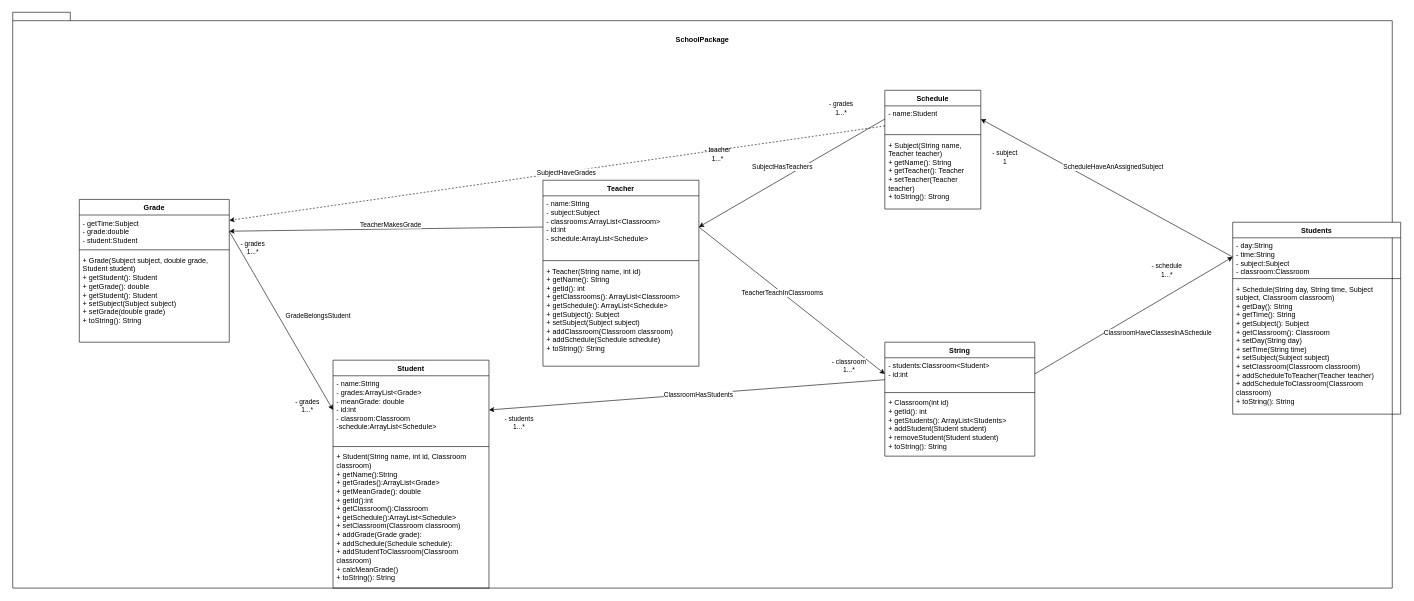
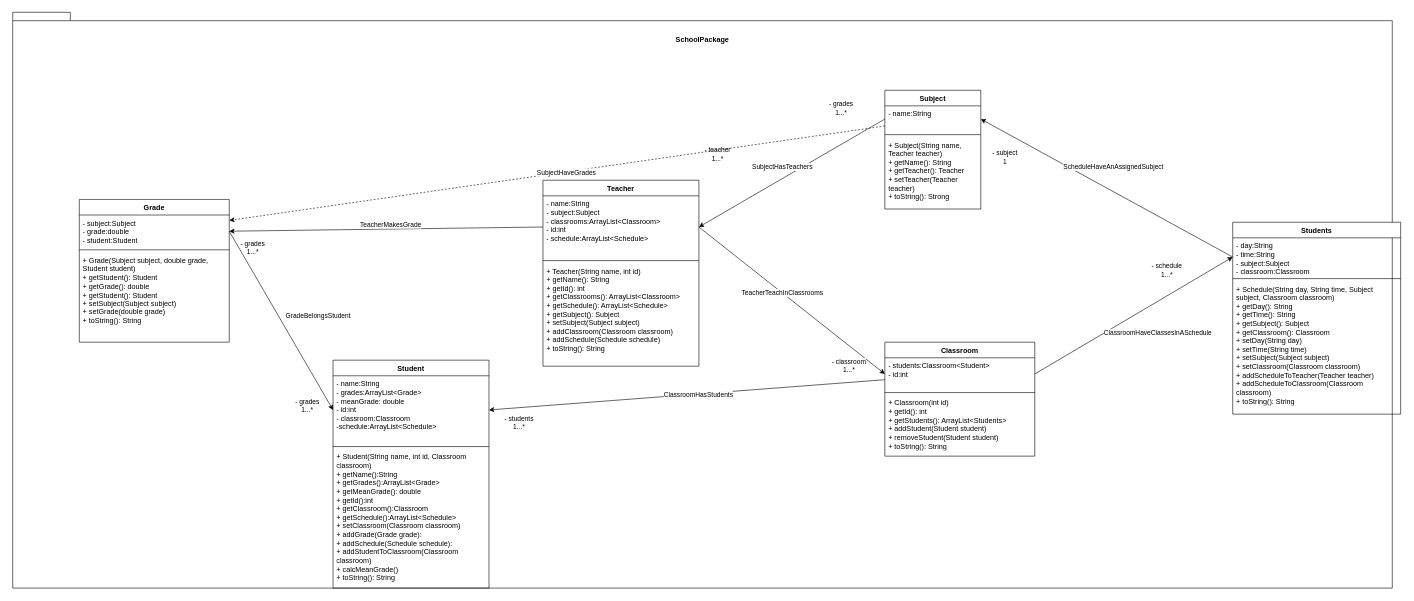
  <mxCell id="0" />
  <mxCell id="1" parent="0" />
  <mxCell id="2" value="SchoolPackage&lt;div&gt;&lt;br&gt;&lt;/div&gt;&lt;div&gt;&lt;br&gt;&lt;/div&gt;&lt;div&gt;&lt;br&gt;&lt;/div&gt;&lt;div&gt;&lt;br&gt;&lt;/div&gt;&lt;div&gt;&lt;br&gt;&lt;/div&gt;&lt;div&gt;&lt;br&gt;&lt;/div&gt;&lt;div&gt;&lt;br&gt;&lt;/div&gt;&lt;div&gt;&lt;br&gt;&lt;/div&gt;&lt;div&gt;&lt;br&gt;&lt;/div&gt;&lt;div&gt;&lt;br&gt;&lt;/div&gt;&lt;div&gt;&lt;br&gt;&lt;/div&gt;&lt;div&gt;&lt;br&gt;&lt;/div&gt;&lt;div&gt;&lt;br&gt;&lt;/div&gt;&lt;div&gt;&lt;br&gt;&lt;/div&gt;&lt;div&gt;&lt;br&gt;&lt;/div&gt;&lt;div&gt;&lt;br&gt;&lt;/div&gt;&lt;div&gt;&lt;br&gt;&lt;/div&gt;&lt;div&gt;&lt;br&gt;&lt;/div&gt;&lt;div&gt;&lt;br&gt;&lt;/div&gt;&lt;div&gt;&lt;br&gt;&lt;/div&gt;&lt;div&gt;&lt;br&gt;&lt;/div&gt;&lt;div&gt;&lt;br&gt;&lt;/div&gt;&lt;div&gt;&lt;br&gt;&lt;/div&gt;&lt;div&gt;&lt;br&gt;&lt;/div&gt;&lt;div&gt;&lt;br&gt;&lt;/div&gt;&lt;div&gt;&lt;br&gt;&lt;/div&gt;&lt;div&gt;&lt;br&gt;&lt;/div&gt;&lt;div&gt;&lt;br&gt;&lt;/div&gt;&lt;div&gt;&lt;br&gt;&lt;/div&gt;&lt;div&gt;&lt;br&gt;&lt;/div&gt;&lt;div&gt;&lt;br&gt;&lt;/div&gt;&lt;div&gt;&lt;br&gt;&lt;/div&gt;&lt;div&gt;&lt;br&gt;&lt;/div&gt;&lt;div&gt;&lt;br&gt;&lt;/div&gt;&lt;div&gt;&lt;br&gt;&lt;/div&gt;&lt;div&gt;&lt;br&gt;&lt;/div&gt;&lt;div&gt;&lt;br&gt;&lt;/div&gt;&lt;div&gt;&lt;br&gt;&lt;/div&gt;&lt;div&gt;&lt;br&gt;&lt;/div&gt;&lt;div&gt;&lt;br&gt;&lt;/div&gt;&lt;div&gt;&lt;br&gt;&lt;/div&gt;&lt;div&gt;&lt;br&gt;&lt;/div&gt;&lt;div&gt;&lt;br&gt;&lt;/div&gt;&lt;div&gt;&lt;br&gt;&lt;/div&gt;&lt;div&gt;&lt;br&gt;&lt;/div&gt;&lt;div&gt;&lt;br&gt;&lt;/div&gt;&lt;div&gt;&lt;br&gt;&lt;/div&gt;&lt;div&gt;&lt;br&gt;&lt;/div&gt;&lt;div&gt;&lt;br&gt;&lt;/div&gt;&lt;div&gt;&lt;br&gt;&lt;/div&gt;&lt;div&gt;&lt;br&gt;&lt;/div&gt;&lt;div&gt;&lt;br&gt;&lt;/div&gt;&lt;div&gt;&lt;br&gt;&lt;/div&gt;&lt;div&gt;&lt;br&gt;&lt;/div&gt;&lt;div&gt;&lt;br&gt;&lt;/div&gt;&lt;div&gt;&lt;br&gt;&lt;/div&gt;&lt;div&gt;&lt;br&gt;&lt;/div&gt;&lt;div&gt;&lt;br&gt;&lt;/div&gt;&lt;div&gt;&lt;br&gt;&lt;/div&gt;&lt;div&gt;&lt;br&gt;&lt;/div&gt;&lt;div&gt;&lt;br&gt;&lt;/div&gt;" style="shape=folder;fontStyle=1;spacingTop=10;tabWidth=40;tabHeight=14;tabPosition=left;html=1;whiteSpace=wrap;" parent="1" vertex="1"><mxGeometry x="20" y="20" width="2300" height="960" as="geometry" /></mxCell>
- <mxCell id="3" value="String" style="swimlane;fontStyle=1;align=center;verticalAlign=top;childLayout=stackLayout;horizontal=1;startSize=26;horizontalStack=0;resizeParent=1;resizeParentMax=0;resizeLast=0;collapsible=1;marginBottom=0;whiteSpace=wrap;html=1;" parent="1" vertex="1"><mxGeometry x="1474" y="570" width="250" height="190" as="geometry" /></mxCell>
+ <mxCell id="3" value="Classroom" style="swimlane;fontStyle=1;align=center;verticalAlign=top;childLayout=stackLayout;horizontal=1;startSize=26;horizontalStack=0;resizeParent=1;resizeParentMax=0;resizeLast=0;collapsible=1;marginBottom=0;whiteSpace=wrap;html=1;" parent="1" vertex="1"><mxGeometry x="1474" y="570" width="250" height="190" as="geometry" /></mxCell>
  <mxCell id="4" value="&lt;div&gt;- students:Classroom&amp;lt;Student&amp;gt;&lt;/div&gt;&lt;div&gt;- id:int&lt;/div&gt;" style="text;strokeColor=none;fillColor=none;align=left;verticalAlign=top;spacingLeft=4;spacingRight=4;overflow=hidden;rotatable=0;points=[[0,0.5],[1,0.5]];portConstraint=eastwest;whiteSpace=wrap;html=1;" parent="3" vertex="1"><mxGeometry y="26" width="250" height="54" as="geometry" /></mxCell>
  <mxCell id="5" value="" style="line;strokeWidth=1;fillColor=none;align=left;verticalAlign=middle;spacingTop=-1;spacingLeft=3;spacingRight=3;rotatable=0;labelPosition=right;points=[];portConstraint=eastwest;strokeColor=inherit;" parent="3" vertex="1"><mxGeometry y="80" width="250" height="8" as="geometry" /></mxCell>
  <mxCell id="6" value="&lt;div&gt;+ Classroom(int id)&lt;/div&gt;&lt;div&gt;+ getId(): int&lt;/div&gt;&lt;div&gt;+ getStudents(): ArrayList&amp;lt;Students&amp;gt;&lt;/div&gt;&lt;div&gt;+ addStudent(Student student)&lt;/div&gt;&lt;div&gt;+ removeStudent(Student student)&lt;/div&gt;&lt;div&gt;+ toString(): String&lt;/div&gt;" style="text;strokeColor=none;fillColor=none;align=left;verticalAlign=top;spacingLeft=4;spacingRight=4;overflow=hidden;rotatable=0;points=[[0,0.5],[1,0.5]];portConstraint=eastwest;whiteSpace=wrap;html=1;" parent="3" vertex="1"><mxGeometry y="88" width="250" height="102" as="geometry" /></mxCell>
- <mxCell id="7" value="Schedule" style="swimlane;fontStyle=1;align=center;verticalAlign=top;childLayout=stackLayout;horizontal=1;startSize=26;horizontalStack=0;resizeParent=1;resizeParentMax=0;resizeLast=0;collapsible=1;marginBottom=0;whiteSpace=wrap;html=1;" parent="1" vertex="1"><mxGeometry x="1474" y="150" width="160" height="198" as="geometry" /></mxCell>
- <mxCell id="8" value="&lt;div&gt;- name:Student&lt;/div&gt;" style="text;strokeColor=none;fillColor=none;align=left;verticalAlign=top;spacingLeft=4;spacingRight=4;overflow=hidden;rotatable=0;points=[[0,0.5],[1,0.5]];portConstraint=eastwest;whiteSpace=wrap;html=1;" parent="7" vertex="1"><mxGeometry y="26" width="160" height="44" as="geometry" /></mxCell>
+ <mxCell id="7" value="Subject" style="swimlane;fontStyle=1;align=center;verticalAlign=top;childLayout=stackLayout;horizontal=1;startSize=26;horizontalStack=0;resizeParent=1;resizeParentMax=0;resizeLast=0;collapsible=1;marginBottom=0;whiteSpace=wrap;html=1;" parent="1" vertex="1"><mxGeometry x="1474" y="150" width="160" height="198" as="geometry" /></mxCell>
+ <mxCell id="8" value="&lt;div&gt;- name:String&lt;/div&gt;" style="text;strokeColor=none;fillColor=none;align=left;verticalAlign=top;spacingLeft=4;spacingRight=4;overflow=hidden;rotatable=0;points=[[0,0.5],[1,0.5]];portConstraint=eastwest;whiteSpace=wrap;html=1;" parent="7" vertex="1"><mxGeometry y="26" width="160" height="44" as="geometry" /></mxCell>
  <mxCell id="9" value="" style="line;strokeWidth=1;fillColor=none;align=left;verticalAlign=middle;spacingTop=-1;spacingLeft=3;spacingRight=3;rotatable=0;labelPosition=right;points=[];portConstraint=eastwest;strokeColor=inherit;" parent="7" vertex="1"><mxGeometry y="70" width="160" height="8" as="geometry" /></mxCell>
  <mxCell id="10" value="&lt;div&gt;+ Subject(String name, Teacher teacher)&lt;/div&gt;&lt;div&gt;+ getName(): String&lt;/div&gt;&lt;div&gt;+ getTeacher(): Teacher&lt;/div&gt;&lt;div&gt;+ setTeacher(Teacher teacher)&lt;/div&gt;&lt;div&gt;+ toString(): Strong&lt;/div&gt;" style="text;strokeColor=none;fillColor=none;align=left;verticalAlign=top;spacingLeft=4;spacingRight=4;overflow=hidden;rotatable=0;points=[[0,0.5],[1,0.5]];portConstraint=eastwest;whiteSpace=wrap;html=1;" parent="7" vertex="1"><mxGeometry y="78" width="160" height="120" as="geometry" /></mxCell>
  <mxCell id="11" value="Students" style="swimlane;fontStyle=1;align=center;verticalAlign=top;childLayout=stackLayout;horizontal=1;startSize=26;horizontalStack=0;resizeParent=1;resizeParentMax=0;resizeLast=0;collapsible=1;marginBottom=0;whiteSpace=wrap;html=1;" parent="1" vertex="1"><mxGeometry x="2054" y="370" width="280" height="320" as="geometry" /></mxCell>
  <mxCell id="12" value="&lt;div&gt;- day:String&lt;/div&gt;&lt;div&gt;- time:String&lt;/div&gt;&lt;div&gt;- subject:Subject&lt;/div&gt;&lt;div&gt;- classroom:Classroom&lt;/div&gt;" style="text;strokeColor=none;fillColor=none;align=left;verticalAlign=top;spacingLeft=4;spacingRight=4;overflow=hidden;rotatable=0;points=[[0,0.5],[1,0.5]];portConstraint=eastwest;whiteSpace=wrap;html=1;" parent="11" vertex="1"><mxGeometry y="26" width="280" height="64" as="geometry" /></mxCell>
  <mxCell id="13" value="" style="line;strokeWidth=1;fillColor=none;align=left;verticalAlign=middle;spacingTop=-1;spacingLeft=3;spacingRight=3;rotatable=0;labelPosition=right;points=[];portConstraint=eastwest;strokeColor=inherit;" parent="11" vertex="1"><mxGeometry y="90" width="280" height="8" as="geometry" /></mxCell>
  <mxCell id="14" value="&lt;div&gt;+ Schedule(String day, String time, Subject subject, Classroom classroom)&lt;/div&gt;&lt;div&gt;+ getDay(): String&lt;/div&gt;&lt;div&gt;+ getTime(): String&lt;/div&gt;&lt;div&gt;+ getSubject(): Subject&lt;/div&gt;&lt;div&gt;+ getClassroom(): Classroom&lt;/div&gt;&lt;div&gt;+ setDay(String day)&lt;/div&gt;&lt;div&gt;+ setTime(String time)&lt;/div&gt;&lt;div&gt;+ setSubject(Subject subject)&lt;/div&gt;&lt;div&gt;+ setClassroom(Classroom classroom)&lt;/div&gt;&lt;div&gt;+ addScheduleToTeacher(Teacher teacher)&lt;/div&gt;&lt;div&gt;+ addScheduleToClassroom(Classroom classroom)&lt;/div&gt;&lt;div&gt;+ toString(): String&lt;/div&gt;" style="text;strokeColor=none;fillColor=none;align=left;verticalAlign=top;spacingLeft=4;spacingRight=4;overflow=hidden;rotatable=0;points=[[0,0.5],[1,0.5]];portConstraint=eastwest;whiteSpace=wrap;html=1;" parent="11" vertex="1"><mxGeometry y="98" width="280" height="222" as="geometry" /></mxCell>
  <mxCell id="15" value="Grade" style="swimlane;fontStyle=1;align=center;verticalAlign=top;childLayout=stackLayout;horizontal=1;startSize=26;horizontalStack=0;resizeParent=1;resizeParentMax=0;resizeLast=0;collapsible=1;marginBottom=0;whiteSpace=wrap;html=1;" parent="1" vertex="1"><mxGeometry x="131" y="332" width="250" height="238" as="geometry" /></mxCell>
- <mxCell id="16" value="&lt;div&gt;- getTime:Subject&lt;/div&gt;&lt;div&gt;- grade:double&lt;/div&gt;&lt;div&gt;- student:Student&lt;/div&gt;" style="text;strokeColor=none;fillColor=none;align=left;verticalAlign=top;spacingLeft=4;spacingRight=4;overflow=hidden;rotatable=0;points=[[0,0.5],[1,0.5]];portConstraint=eastwest;whiteSpace=wrap;html=1;" parent="15" vertex="1"><mxGeometry y="26" width="250" height="54" as="geometry" /></mxCell>
+ <mxCell id="16" value="&lt;div&gt;- subject:Subject&lt;/div&gt;&lt;div&gt;- grade:double&lt;/div&gt;&lt;div&gt;- student:Student&lt;/div&gt;" style="text;strokeColor=none;fillColor=none;align=left;verticalAlign=top;spacingLeft=4;spacingRight=4;overflow=hidden;rotatable=0;points=[[0,0.5],[1,0.5]];portConstraint=eastwest;whiteSpace=wrap;html=1;" parent="15" vertex="1"><mxGeometry y="26" width="250" height="54" as="geometry" /></mxCell>
  <mxCell id="17" value="" style="line;strokeWidth=1;fillColor=none;align=left;verticalAlign=middle;spacingTop=-1;spacingLeft=3;spacingRight=3;rotatable=0;labelPosition=right;points=[];portConstraint=eastwest;strokeColor=inherit;" parent="15" vertex="1"><mxGeometry y="80" width="250" height="8" as="geometry" /></mxCell>
  <mxCell id="18" value="&lt;div&gt;+ Grade(Subject subject, double grade, Student student)&lt;/div&gt;&lt;div&gt;+ getStudent(): Student&lt;/div&gt;&lt;div&gt;+ getGrade(): double&lt;/div&gt;&lt;div&gt;+ getStudent(): Student&lt;/div&gt;&lt;div&gt;+ setSubject(Subject subject)&lt;/div&gt;&lt;div&gt;+ setGrade(double grade)&lt;/div&gt;&lt;div&gt;+ toString(): String&lt;/div&gt;" style="text;strokeColor=none;fillColor=none;align=left;verticalAlign=top;spacingLeft=4;spacingRight=4;overflow=hidden;rotatable=0;points=[[0,0.5],[1,0.5]];portConstraint=eastwest;whiteSpace=wrap;html=1;" parent="15" vertex="1"><mxGeometry y="88" width="250" height="150" as="geometry" /></mxCell>
  <mxCell id="19" value="Teacher" style="swimlane;fontStyle=1;align=center;verticalAlign=top;childLayout=stackLayout;horizontal=1;startSize=26;horizontalStack=0;resizeParent=1;resizeParentMax=0;resizeLast=0;collapsible=1;marginBottom=0;whiteSpace=wrap;html=1;" parent="1" vertex="1"><mxGeometry x="904" y="300" width="260" height="310" as="geometry" /></mxCell>
  <mxCell id="20" value="&lt;div&gt;- name:String&lt;/div&gt;&lt;div&gt;- subject:Subject&lt;/div&gt;&lt;div&gt;- classrooms:ArrayList&amp;lt;Classroom&amp;gt;&lt;/div&gt;&lt;div&gt;- id:int&lt;/div&gt;&lt;div&gt;- schedule:ArrayList&amp;lt;Schedule&amp;gt;&lt;/div&gt;" style="text;strokeColor=none;fillColor=none;align=left;verticalAlign=top;spacingLeft=4;spacingRight=4;overflow=hidden;rotatable=0;points=[[0,0.5],[1,0.5]];portConstraint=eastwest;whiteSpace=wrap;html=1;" parent="19" vertex="1"><mxGeometry y="26" width="260" height="104" as="geometry" /></mxCell>
  <mxCell id="21" value="" style="line;strokeWidth=1;fillColor=none;align=left;verticalAlign=middle;spacingTop=-1;spacingLeft=3;spacingRight=3;rotatable=0;labelPosition=right;points=[];portConstraint=eastwest;strokeColor=inherit;" parent="19" vertex="1"><mxGeometry y="130" width="260" height="8" as="geometry" /></mxCell>
  <mxCell id="22" value="&lt;div&gt;+ Teacher(String name, int id)&lt;/div&gt;&lt;div&gt;+ getName(): String&lt;/div&gt;&lt;div&gt;+ getId(): int&lt;/div&gt;&lt;div&gt;+ getClassrooms(): ArrayList&amp;lt;Classroom&amp;gt;&lt;/div&gt;&lt;div&gt;+ getSchedule(): ArrayList&amp;lt;Schedule&amp;gt;&lt;/div&gt;&lt;div&gt;+ getSubject(): Subject&lt;/div&gt;&lt;div&gt;+ setSubject(Subject subject)&lt;/div&gt;&lt;div&gt;+ addClassroom(Classroom classroom)&lt;/div&gt;&lt;div&gt;+ addSchedule(Schedule schedule)&lt;/div&gt;&lt;div&gt;+ toString(): String&lt;/div&gt;" style="text;strokeColor=none;fillColor=none;align=left;verticalAlign=top;spacingLeft=4;spacingRight=4;overflow=hidden;rotatable=0;points=[[0,0.5],[1,0.5]];portConstraint=eastwest;whiteSpace=wrap;html=1;" parent="19" vertex="1"><mxGeometry y="138" width="260" height="172" as="geometry" /></mxCell>
  <mxCell id="23" value="Student" style="swimlane;fontStyle=1;align=center;verticalAlign=top;childLayout=stackLayout;horizontal=1;startSize=26;horizontalStack=0;resizeParent=1;resizeParentMax=0;resizeLast=0;collapsible=1;marginBottom=0;whiteSpace=wrap;html=1;" parent="1" vertex="1"><mxGeometry x="554" y="600" width="260" height="380" as="geometry" /></mxCell>
  <mxCell id="24" value="&lt;div&gt;- name:String&lt;/div&gt;&lt;div&gt;- grades:ArrayList&amp;lt;Grade&amp;gt;&lt;/div&gt;&lt;div&gt;- meanGrade: double&lt;/div&gt;&lt;div&gt;- id:int&lt;/div&gt;&lt;div&gt;- classroom:Classroom&lt;/div&gt;&lt;div&gt;-schedule:ArrayList&amp;lt;Schedule&amp;gt;&lt;/div&gt;" style="text;strokeColor=none;fillColor=none;align=left;verticalAlign=top;spacingLeft=4;spacingRight=4;overflow=hidden;rotatable=0;points=[[0,0.5],[1,0.5]];portConstraint=eastwest;whiteSpace=wrap;html=1;" parent="23" vertex="1"><mxGeometry y="26" width="260" height="114" as="geometry" /></mxCell>
  <mxCell id="25" value="" style="line;strokeWidth=1;fillColor=none;align=left;verticalAlign=middle;spacingTop=-1;spacingLeft=3;spacingRight=3;rotatable=0;labelPosition=right;points=[];portConstraint=eastwest;strokeColor=inherit;" parent="23" vertex="1"><mxGeometry y="140" width="260" height="8" as="geometry" /></mxCell>
  <mxCell id="26" value="&lt;div&gt;+ Student(String name, int id, Classroom classroom)&lt;/div&gt;&lt;div&gt;+ getName():String&lt;/div&gt;&lt;div&gt;+ getGrades():ArrayList&amp;lt;Grade&amp;gt;&lt;/div&gt;&lt;div&gt;+ getMeanGrade(): double&lt;/div&gt;&lt;div&gt;+ getId():int&lt;/div&gt;&lt;div&gt;+ getClassroom():Classroom&lt;/div&gt;&lt;div&gt;+ getSchedule():ArrayList&amp;lt;Schedule&amp;gt;&lt;/div&gt;&lt;div&gt;+ setClassroom(Classroom classroom)&lt;/div&gt;&lt;div&gt;+ addGrade(Grade grade):&lt;/div&gt;&lt;div&gt;+ addSchedule(Schedule schedule):&lt;/div&gt;&lt;div&gt;+ addStudentToClassroom(Classroom classroom)&lt;/div&gt;&lt;div&gt;+ calcMeanGrade()&lt;/div&gt;&lt;div&gt;+ toString(): String&lt;/div&gt;" style="text;strokeColor=none;fillColor=none;align=left;verticalAlign=top;spacingLeft=4;spacingRight=4;overflow=hidden;rotatable=0;points=[[0,0.5],[1,0.5]];portConstraint=eastwest;whiteSpace=wrap;html=1;" parent="23" vertex="1"><mxGeometry y="148" width="260" height="232" as="geometry" /></mxCell>
  <mxCell id="27" style="edgeStyle=none;html=1;entryX=1;entryY=0.5;entryDx=0;entryDy=0;exitX=0;exitY=0.5;exitDx=0;exitDy=0;" parent="1" source="8" target="20" edge="1"><mxGeometry relative="1" as="geometry" /></mxCell>
  <mxCell id="28" value="SubjectHasTeachers" style="edgeLabel;html=1;align=center;verticalAlign=middle;resizable=0;points=[];" parent="27" vertex="1" connectable="0"><mxGeometry x="0.105" relative="1" as="geometry"><mxPoint y="-20" as="offset" /></mxGeometry></mxCell>
  <mxCell id="29" value="- teacher&lt;br&gt;1...*" style="edgeLabel;html=1;align=center;verticalAlign=middle;resizable=0;points=[];" parent="27" vertex="1" connectable="0"><mxGeometry x="-0.731" relative="1" as="geometry"><mxPoint x="-238" y="34" as="offset" /></mxGeometry></mxCell>
  <mxCell id="30" style="edgeStyle=none;html=1;entryX=0;entryY=0.5;entryDx=0;entryDy=0;exitX=1;exitY=0.5;exitDx=0;exitDy=0;" parent="1" source="4" target="12" edge="1"><mxGeometry relative="1" as="geometry" /></mxCell>
  <mxCell id="31" value="ClassroomHaveClassesInASchedule" style="edgeLabel;html=1;align=center;verticalAlign=middle;resizable=0;points=[];" parent="30" vertex="1" connectable="0"><mxGeometry x="0.103" y="3" relative="1" as="geometry"><mxPoint x="24" y="41" as="offset" /></mxGeometry></mxCell>
  <mxCell id="32" value="- schedule&lt;br&gt;1...*" style="edgeLabel;html=1;align=center;verticalAlign=middle;resizable=0;points=[];" parent="30" vertex="1" connectable="0"><mxGeometry x="-0.86" y="3" relative="1" as="geometry"><mxPoint x="198" y="-157" as="offset" /></mxGeometry></mxCell>
  <mxCell id="33" style="edgeStyle=none;html=1;entryX=1;entryY=0.5;entryDx=0;entryDy=0;exitX=0;exitY=0.5;exitDx=0;exitDy=0;" parent="1" source="12" target="8" edge="1"><mxGeometry relative="1" as="geometry" /></mxCell>
  <mxCell id="34" value="ScheduleHaveAnAssignedSubject" style="edgeLabel;html=1;align=center;verticalAlign=middle;resizable=0;points=[];" parent="33" vertex="1" connectable="0"><mxGeometry x="0.174" relative="1" as="geometry"><mxPoint x="47" y="-16" as="offset" /></mxGeometry></mxCell>
  <mxCell id="35" value="- subject&lt;br&gt;1" style="edgeLabel;html=1;align=center;verticalAlign=middle;resizable=0;points=[];" parent="33" vertex="1" connectable="0"><mxGeometry x="-0.827" y="4" relative="1" as="geometry"><mxPoint x="-343" y="-150" as="offset" /></mxGeometry></mxCell>
  <mxCell id="36" style="edgeStyle=none;html=1;entryX=0;entryY=0.5;entryDx=0;entryDy=0;exitX=1;exitY=0.5;exitDx=0;exitDy=0;" parent="1" source="20" target="4" edge="1"><mxGeometry relative="1" as="geometry" /></mxCell>
  <mxCell id="37" value="TeacherTeachInClassrooms" style="edgeLabel;html=1;align=center;verticalAlign=middle;resizable=0;points=[];" parent="36" vertex="1" connectable="0"><mxGeometry x="-0.103" relative="1" as="geometry"><mxPoint as="offset" /></mxGeometry></mxCell>
  <mxCell id="38" value="- classroom&lt;br&gt;1...*" style="edgeLabel;html=1;align=center;verticalAlign=middle;resizable=0;points=[];" parent="36" vertex="1" connectable="0"><mxGeometry x="-0.885" y="-2" relative="1" as="geometry"><mxPoint x="233" y="216" as="offset" /></mxGeometry></mxCell>
  <mxCell id="39" style="edgeStyle=none;html=1;entryX=1;entryY=0.5;entryDx=0;entryDy=0;" parent="1" source="4" target="24" edge="1"><mxGeometry relative="1" as="geometry" /></mxCell>
  <mxCell id="40" value="ClassroomHasStudents" style="edgeLabel;html=1;align=center;verticalAlign=middle;resizable=0;points=[];" parent="39" vertex="1" connectable="0"><mxGeometry x="-0.055" y="2" relative="1" as="geometry"><mxPoint y="-1" as="offset" /></mxGeometry></mxCell>
  <mxCell id="41" value="- students&lt;br&gt;1...*" style="edgeLabel;html=1;align=center;verticalAlign=middle;resizable=0;points=[];" parent="39" vertex="1" connectable="0"><mxGeometry x="0.907" y="-2" relative="1" as="geometry"><mxPoint x="19" y="26" as="offset" /></mxGeometry></mxCell>
  <mxCell id="42" style="edgeStyle=none;html=1;entryX=1;entryY=0.5;entryDx=0;entryDy=0;exitX=0;exitY=0.5;exitDx=0;exitDy=0;" parent="1" source="20" target="16" edge="1"><mxGeometry relative="1" as="geometry" /></mxCell>
  <mxCell id="43" value="TeacherMakesGrade" style="edgeLabel;html=1;align=center;verticalAlign=middle;resizable=0;points=[];" parent="42" vertex="1" connectable="0"><mxGeometry x="0.156" y="-1" relative="1" as="geometry"><mxPoint x="47" y="-8" as="offset" /></mxGeometry></mxCell>
  <mxCell id="44" value="- grades&lt;br&gt;1...*" style="edgeLabel;html=1;align=center;verticalAlign=middle;resizable=0;points=[];" parent="42" vertex="1" connectable="0"><mxGeometry x="0.882" relative="1" as="geometry"><mxPoint x="7" y="28" as="offset" /></mxGeometry></mxCell>
  <mxCell id="45" style="edgeStyle=none;html=1;dashed=1;" parent="1" source="8" target="16" edge="1"><mxGeometry relative="1" as="geometry" /></mxCell>
  <mxCell id="46" value="SubjectHaveGrades" style="edgeLabel;html=1;align=center;verticalAlign=middle;resizable=0;points=[];" parent="45" vertex="1" connectable="0"><mxGeometry x="-0.027" relative="1" as="geometry"><mxPoint as="offset" /></mxGeometry></mxCell>
  <mxCell id="47" value="- grades&lt;br&gt;1...*" style="edgeLabel;html=1;align=center;verticalAlign=middle;resizable=0;points=[];" parent="45" vertex="1" connectable="0"><mxGeometry x="-0.886" y="-2" relative="1" as="geometry"><mxPoint x="-11" y="-37" as="offset" /></mxGeometry></mxCell>
  <mxCell id="48" style="edgeStyle=none;html=1;entryX=0;entryY=0.5;entryDx=0;entryDy=0;exitX=1;exitY=0.5;exitDx=0;exitDy=0;" parent="1" source="16" target="24" edge="1"><mxGeometry relative="1" as="geometry"><mxPoint x="304" y="203" as="sourcePoint" /></mxGeometry></mxCell>
  <mxCell id="49" value="GradeBelongsStudent" style="edgeLabel;html=1;align=center;verticalAlign=middle;resizable=0;points=[];" parent="48" vertex="1" connectable="0"><mxGeometry x="-0.162" y="-5" relative="1" as="geometry"><mxPoint x="80" y="14" as="offset" /></mxGeometry></mxCell>
  <mxCell id="50" value="- grades&lt;br&gt;1...*" style="edgeLabel;html=1;align=center;verticalAlign=middle;resizable=0;points=[];" parent="48" vertex="1" connectable="0"><mxGeometry x="0.823" y="2" relative="1" as="geometry"><mxPoint x="-30" y="20" as="offset" /></mxGeometry></mxCell>
